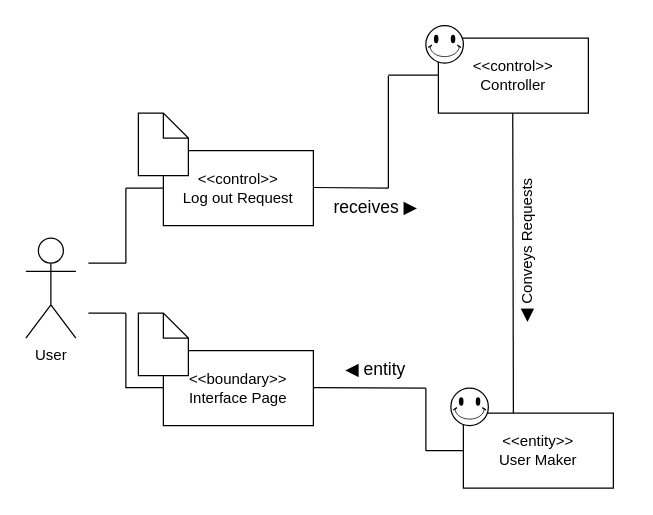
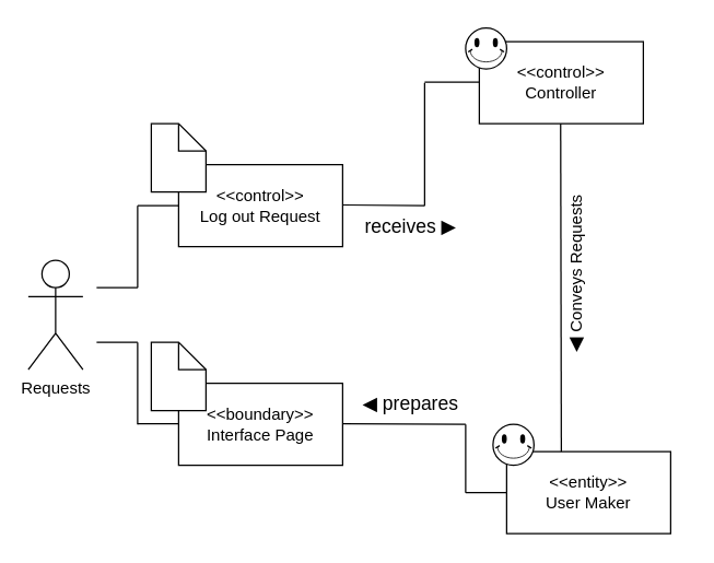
  <mxCell id="0" />
  <mxCell id="1" parent="0" />
- <mxCell id="2" value="User&lt;br&gt;" style="shape=umlActor;verticalLabelPosition=bottom;verticalAlign=top;html=1;outlineConnect=0;" vertex="1" parent="1"><mxGeometry x="20" y="190" width="40" height="80" as="geometry" /></mxCell>
+ <mxCell id="2" value="Requests&lt;br&gt;" style="shape=umlActor;verticalLabelPosition=bottom;verticalAlign=top;html=1;outlineConnect=0;" vertex="1" parent="1"><mxGeometry x="20" y="190" width="40" height="80" as="geometry" /></mxCell>
  <mxCell id="3" value="&amp;lt;&amp;lt;control&amp;gt;&amp;gt;&lt;br style=&quot;padding: 0px ; margin: 0px&quot;&gt;Log out Request" style="rounded=0;whiteSpace=wrap;html=1;" vertex="1" parent="1"><mxGeometry x="130" y="120" width="120" height="60" as="geometry" /></mxCell>
  <mxCell id="4" value="" style="endArrow=none;html=1;" edge="1" parent="1"><mxGeometry width="50" height="50" relative="1" as="geometry"><mxPoint x="70" y="210" as="sourcePoint" /><mxPoint x="100" y="210" as="targetPoint" /></mxGeometry></mxCell>
  <mxCell id="5" value="" style="endArrow=none;html=1;" edge="1" parent="1"><mxGeometry width="50" height="50" relative="1" as="geometry"><mxPoint x="100" y="150" as="sourcePoint" /><mxPoint x="130" y="150" as="targetPoint" /></mxGeometry></mxCell>
  <mxCell id="6" value="&amp;lt;&amp;lt;boundary&amp;gt;&amp;gt;&lt;br style=&quot;padding: 0px ; margin: 0px&quot;&gt;Interface Page" style="rounded=0;whiteSpace=wrap;html=1;" vertex="1" parent="1"><mxGeometry x="130" y="280" width="120" height="60" as="geometry" /></mxCell>
  <mxCell id="7" value="" style="endArrow=none;html=1;" edge="1" parent="1"><mxGeometry width="50" height="50" relative="1" as="geometry"><mxPoint x="70" y="250" as="sourcePoint" /><mxPoint x="100" y="250" as="targetPoint" /></mxGeometry></mxCell>
  <mxCell id="8" value="" style="endArrow=none;html=1;" edge="1" parent="1"><mxGeometry width="50" height="50" relative="1" as="geometry"><mxPoint x="100" y="310" as="sourcePoint" /><mxPoint x="100" y="250" as="targetPoint" /></mxGeometry></mxCell>
  <mxCell id="9" value="" style="endArrow=none;html=1;" edge="1" parent="1"><mxGeometry width="50" height="50" relative="1" as="geometry"><mxPoint x="100" y="309.5" as="sourcePoint" /><mxPoint x="130" y="309.5" as="targetPoint" /></mxGeometry></mxCell>
  <mxCell id="10" value="" style="endArrow=none;html=1;" edge="1" parent="1"><mxGeometry width="50" height="50" relative="1" as="geometry"><mxPoint x="100" y="210" as="sourcePoint" /><mxPoint x="100" y="150" as="targetPoint" /></mxGeometry></mxCell>
  <mxCell id="11" value="" style="endArrow=none;html=1;" edge="1" parent="1"><mxGeometry width="50" height="50" relative="1" as="geometry"><mxPoint x="250" y="149.5" as="sourcePoint" /><mxPoint x="310" y="150" as="targetPoint" /></mxGeometry></mxCell>
  <mxCell id="12" value="&amp;lt;&amp;lt;control&amp;gt;&amp;gt;&lt;br&gt;Controller" style="rounded=0;whiteSpace=wrap;html=1;" vertex="1" parent="1"><mxGeometry x="350" y="30" width="120" height="60" as="geometry" /></mxCell>
  <mxCell id="13" value="" style="endArrow=none;html=1;" edge="1" parent="1"><mxGeometry width="50" height="50" relative="1" as="geometry"><mxPoint x="310" y="150" as="sourcePoint" /><mxPoint x="310" y="60" as="targetPoint" /></mxGeometry></mxCell>
  <mxCell id="14" value="" style="endArrow=none;html=1;" edge="1" parent="1"><mxGeometry width="50" height="50" relative="1" as="geometry"><mxPoint x="310" y="59.5" as="sourcePoint" /><mxPoint x="350" y="59.5" as="targetPoint" /></mxGeometry></mxCell>
  <mxCell id="15" value="&lt;font style=&quot;font-size: 14px&quot;&gt;receives ▶&lt;/font&gt;" style="text;html=1;strokeColor=none;fillColor=none;align=center;verticalAlign=middle;whiteSpace=wrap;rounded=0;" vertex="1" parent="1"><mxGeometry x="260" y="150" width="80" height="30" as="geometry" /></mxCell>
  <mxCell id="16" value="" style="endArrow=none;html=1;" edge="1" parent="1"><mxGeometry width="50" height="50" relative="1" as="geometry"><mxPoint x="250" y="309.5" as="sourcePoint" /><mxPoint x="340" y="310" as="targetPoint" /></mxGeometry></mxCell>
  <mxCell id="17" value="" style="endArrow=none;html=1;" edge="1" parent="1"><mxGeometry width="50" height="50" relative="1" as="geometry"><mxPoint x="340" y="360" as="sourcePoint" /><mxPoint x="340" y="310" as="targetPoint" /></mxGeometry></mxCell>
  <mxCell id="18" value="" style="endArrow=none;html=1;" edge="1" parent="1"><mxGeometry width="50" height="50" relative="1" as="geometry"><mxPoint x="340" y="360" as="sourcePoint" /><mxPoint x="370" y="360" as="targetPoint" /></mxGeometry></mxCell>
- <mxCell id="19" value="&lt;span style=&quot;font-family: , &amp;#34;consolas&amp;#34; , &amp;#34;liberation mono&amp;#34; , &amp;#34;menlo&amp;#34; , monospace&quot;&gt;&lt;font style=&quot;font-size: 14px&quot;&gt;◀ entity&lt;/font&gt;&lt;/span&gt;" style="text;html=1;strokeColor=none;fillColor=none;align=center;verticalAlign=middle;whiteSpace=wrap;rounded=0;" vertex="1" parent="1"><mxGeometry x="260" y="280" width="80" height="30" as="geometry" /></mxCell>
+ <mxCell id="19" value="&lt;span style=&quot;font-family: , &amp;#34;consolas&amp;#34; , &amp;#34;liberation mono&amp;#34; , &amp;#34;menlo&amp;#34; , monospace&quot;&gt;&lt;font style=&quot;font-size: 14px&quot;&gt;◀ prepares&lt;/font&gt;&lt;/span&gt;" style="text;html=1;strokeColor=none;fillColor=none;align=center;verticalAlign=middle;whiteSpace=wrap;rounded=0;" vertex="1" parent="1"><mxGeometry x="260" y="280" width="80" height="30" as="geometry" /></mxCell>
  <mxCell id="20" value="&amp;lt;&amp;lt;entity&amp;gt;&amp;gt;&lt;br&gt;User Maker" style="rounded=0;whiteSpace=wrap;html=1;" vertex="1" parent="1"><mxGeometry x="370" y="330" width="120" height="60" as="geometry" /></mxCell>
  <mxCell id="21" value="" style="endArrow=none;html=1;" edge="1" parent="1"><mxGeometry width="50" height="50" relative="1" as="geometry"><mxPoint x="410" y="330" as="sourcePoint" /><mxPoint x="409.5" y="90" as="targetPoint" /></mxGeometry></mxCell>
  <mxCell id="22" value="&lt;span style=&quot;font-size: 14px&quot;&gt;◀&amp;nbsp;&lt;/span&gt;Conveys Requests" style="text;html=1;strokeColor=none;fillColor=none;align=center;verticalAlign=middle;whiteSpace=wrap;rounded=0;rotation=-90;" vertex="1" parent="1"><mxGeometry x="340" y="190" width="160" height="20" as="geometry" /></mxCell>
  <mxCell id="23" value="" style="verticalLabelPosition=bottom;verticalAlign=top;html=1;shape=mxgraph.basic.smiley" vertex="1" parent="1"><mxGeometry x="340" y="20" width="30" height="30" as="geometry" /></mxCell>
  <mxCell id="24" value="" style="verticalLabelPosition=bottom;verticalAlign=top;html=1;shape=mxgraph.basic.smiley" vertex="1" parent="1"><mxGeometry x="360" y="310" width="30" height="30" as="geometry" /></mxCell>
  <mxCell id="25" value="" style="shape=note;size=20;whiteSpace=wrap;html=1;" vertex="1" parent="1"><mxGeometry x="110" y="90" width="40" height="50" as="geometry" /></mxCell>
  <mxCell id="26" value="" style="shape=note;size=20;whiteSpace=wrap;html=1;" vertex="1" parent="1"><mxGeometry x="110" y="250" width="40" height="50" as="geometry" /></mxCell>
